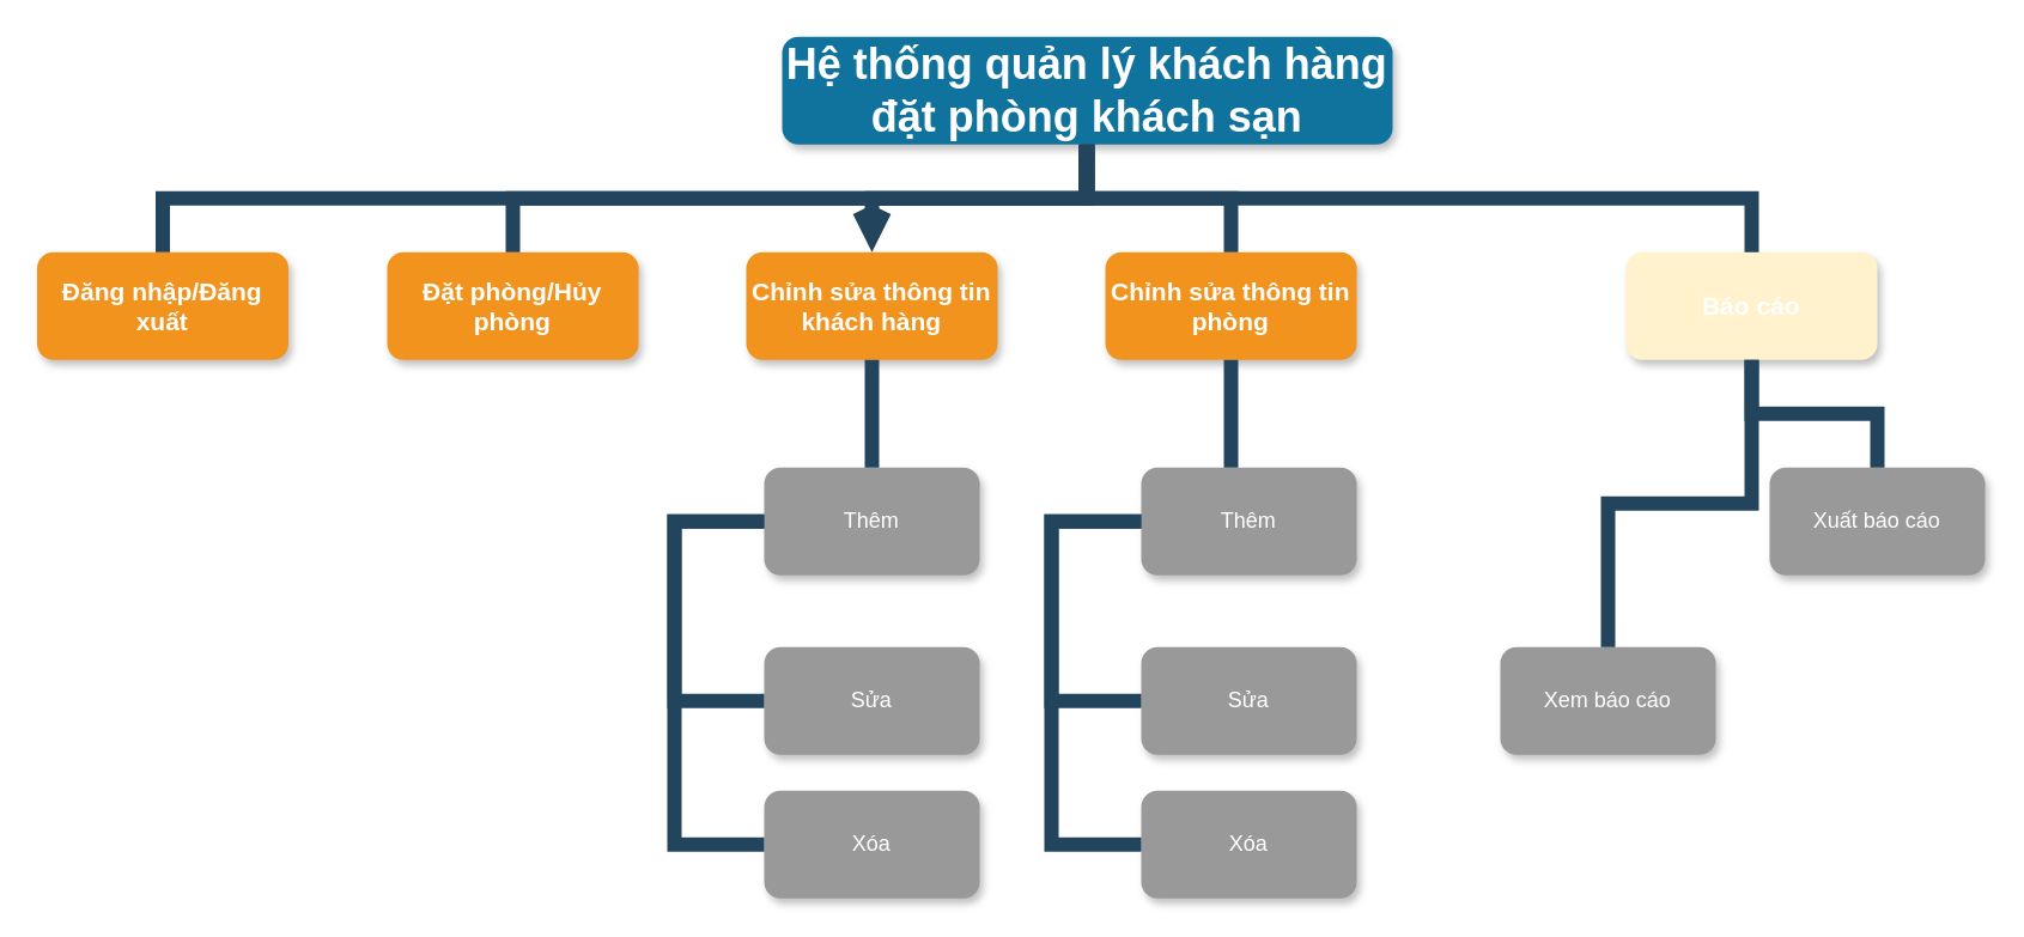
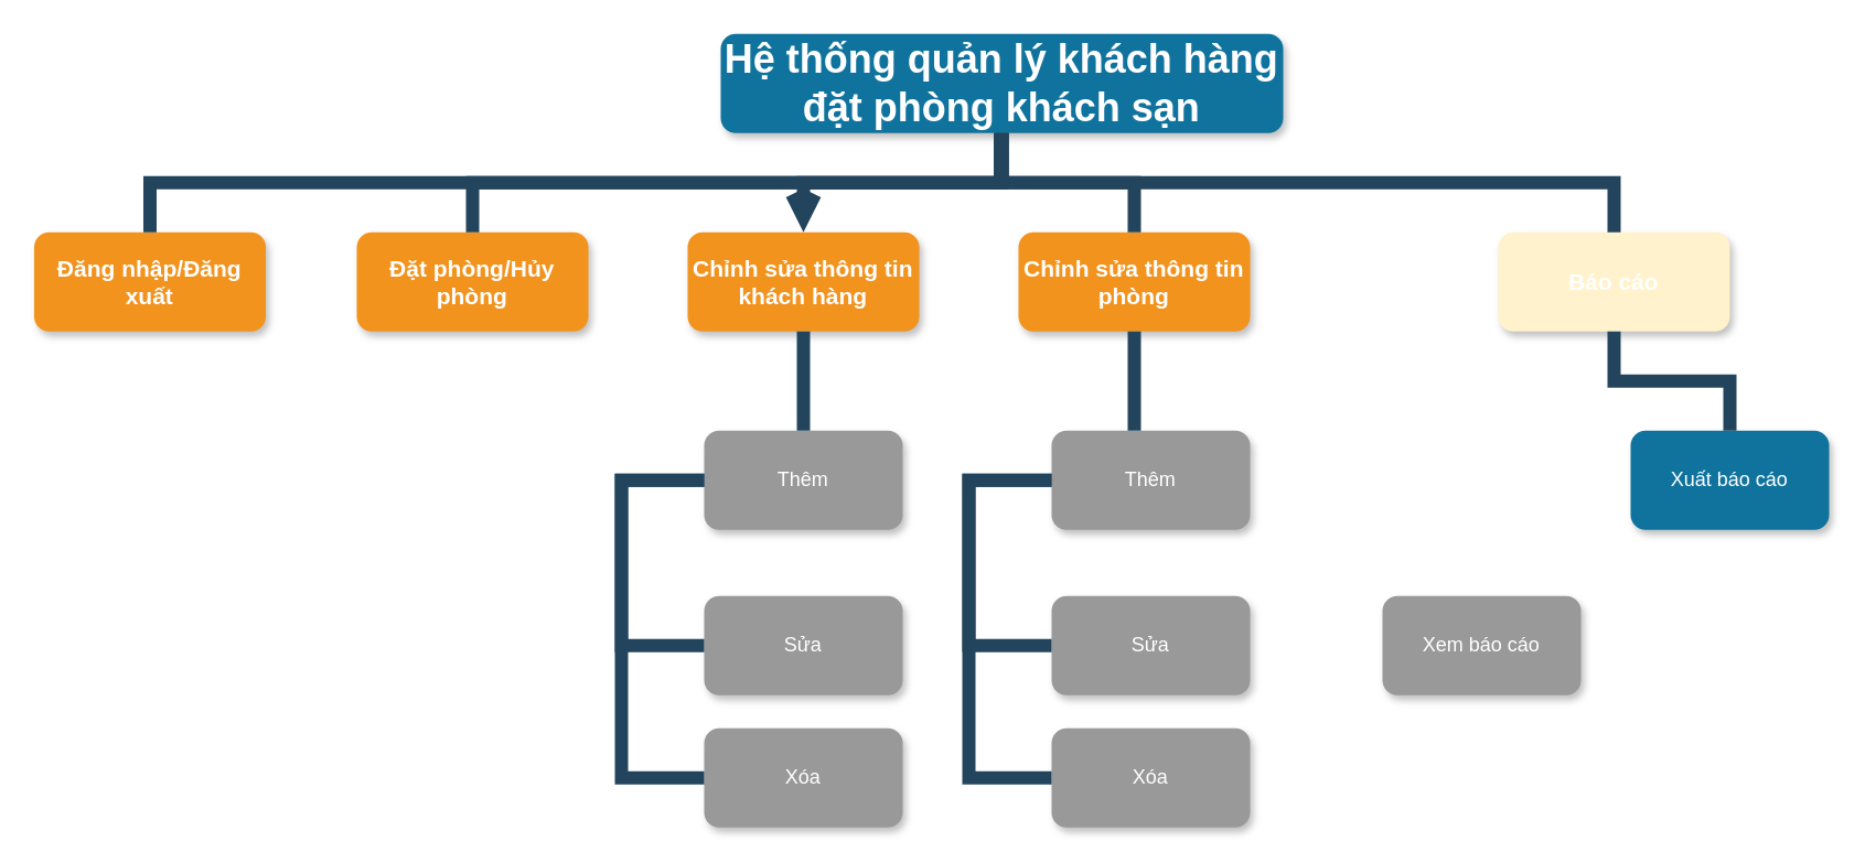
  <mxCell id="0" />
  <mxCell id="1" parent="0" />
  <mxCell id="2" value="Hệ thống quản lý khách hàng đặt phòng khách sạn" style="whiteSpace=wrap;rounded=1;shadow=1;fillColor=#10739E;strokeColor=none;fontColor=#FFFFFF;fontStyle=1;fontSize=24" parent="1" vertex="1"><mxGeometry x="435" y="20" width="340" height="60" as="geometry" /></mxCell>
  <mxCell id="3" value="Đăng nhập/Đăng xuất" style="whiteSpace=wrap;rounded=1;fillColor=#F2931E;strokeColor=none;shadow=1;fontColor=#FFFFFF;fontStyle=1;fontSize=14" parent="1" vertex="1"><mxGeometry x="20" y="140" width="140" height="60" as="geometry" /></mxCell>
  <mxCell id="4" value="Đặt phòng/Hủy phòng" style="whiteSpace=wrap;rounded=1;fillColor=#F2931E;strokeColor=none;shadow=1;fontColor=#FFFFFF;fontStyle=1;fontSize=14" parent="1" vertex="1"><mxGeometry x="215" y="140" width="140" height="60" as="geometry" /></mxCell>
  <mxCell id="5" value="Chỉnh sửa thông tin khách hàng" style="whiteSpace=wrap;rounded=1;fillColor=#F2931E;strokeColor=none;shadow=1;fontColor=#FFFFFF;fontStyle=1;fontSize=14" parent="1" vertex="1"><mxGeometry x="415" y="140" width="140" height="60" as="geometry" /></mxCell>
  <mxCell id="6" value="Chỉnh sửa thông tin phòng" style="whiteSpace=wrap;rounded=1;fillColor=#F2931E;strokeColor=none;shadow=1;fontColor=#FFFFFF;fontStyle=1;fontSize=14" parent="1" vertex="1"><mxGeometry x="615" y="140" width="140" height="60" as="geometry" /></mxCell>
  <mxCell id="7" value="Báo cáo" style="whiteSpace=wrap;rounded=1;fillColor=#fff2cc;strokeColor=none;shadow=1;fontColor=#FFFFFF;fontStyle=1;fontSize=14;" parent="1" vertex="1"><mxGeometry x="905" y="140" width="140" height="60" as="geometry" /></mxCell>
  <mxCell id="8" value="Thêm" style="whiteSpace=wrap;rounded=1;fillColor=#999999;strokeColor=none;shadow=1;fontColor=#FFFFFF;" parent="1" vertex="1"><mxGeometry x="425" y="260" width="120" height="60" as="geometry" /></mxCell>
  <mxCell id="9" value="Sửa" style="whiteSpace=wrap;rounded=1;fillColor=#999999;strokeColor=none;shadow=1;fontColor=#FFFFFF;fontStyle=0" parent="1" vertex="1"><mxGeometry x="425" y="360" width="120" height="60" as="geometry" /></mxCell>
  <mxCell id="10" value="Xóa" style="whiteSpace=wrap;rounded=1;fillColor=#999999;strokeColor=none;shadow=1;fontColor=#FFFFFF;fontStyle=0" parent="1" vertex="1"><mxGeometry x="425" y="440" width="120" height="60" as="geometry" /></mxCell>
  <mxCell id="11" value="" style="edgeStyle=elbowEdgeStyle;elbow=horizontal;rounded=0;fontColor=#000000;endArrow=none;endFill=0;strokeWidth=8;strokeColor=#23445D;" parent="1" source="8" target="9" edge="1"><mxGeometry width="100" height="100" relative="1" as="geometry"><mxPoint x="325" y="290" as="sourcePoint" /><mxPoint x="335" y="390" as="targetPoint" /><Array as="points"><mxPoint x="375" y="350" /></Array></mxGeometry></mxCell>
  <mxCell id="12" value="" style="edgeStyle=elbowEdgeStyle;elbow=horizontal;rounded=0;fontColor=#000000;endArrow=none;endFill=0;strokeWidth=8;strokeColor=#23445D;" parent="1" source="8" target="10" edge="1"><mxGeometry width="100" height="100" relative="1" as="geometry"><mxPoint x="335" y="290" as="sourcePoint" /><mxPoint x="335" y="470" as="targetPoint" /><Array as="points"><mxPoint x="375" y="390" /></Array></mxGeometry></mxCell>
  <mxCell id="13" value="Xem báo cáo" style="whiteSpace=wrap;rounded=1;fillColor=#999999;strokeColor=none;shadow=1;fontColor=#FFFFFF;" parent="1" vertex="1"><mxGeometry x="835" y="360" width="120" height="60" as="geometry" /></mxCell>
- <mxCell id="14" value="Xuất báo cáo" style="whiteSpace=wrap;rounded=1;fillColor=#999999;strokeColor=none;shadow=1;fontColor=#FFFFFF;" parent="1" vertex="1"><mxGeometry x="985" y="260" width="120" height="60" as="geometry" /></mxCell>
+ <mxCell id="14" value="Xuất báo cáo" style="whiteSpace=wrap;rounded=1;fillColor=#10739e;strokeColor=none;shadow=1;fontColor=#FFFFFF;" parent="1" vertex="1"><mxGeometry x="985" y="260" width="120" height="60" as="geometry" /></mxCell>
  <mxCell id="15" value="" style="edgeStyle=elbowEdgeStyle;elbow=vertical;rounded=0;fontColor=#000000;endArrow=none;endFill=0;strokeWidth=8;strokeColor=#23445D;" parent="1" source="5" target="8" edge="1"><mxGeometry width="100" height="100" relative="1" as="geometry"><mxPoint x="215" y="240" as="sourcePoint" /><mxPoint x="315" y="140" as="targetPoint" /></mxGeometry></mxCell>
- <mxCell id="16" value="" style="edgeStyle=elbowEdgeStyle;elbow=vertical;rounded=0;fontColor=#000000;endArrow=none;endFill=0;strokeWidth=8;strokeColor=#23445D;" parent="1" source="7" target="13" edge="1"><mxGeometry width="100" height="100" relative="1" as="geometry"><mxPoint x="985" y="260" as="sourcePoint" /><mxPoint x="1085" y="160" as="targetPoint" /></mxGeometry></mxCell>
  <mxCell id="17" value="" style="edgeStyle=elbowEdgeStyle;elbow=vertical;rounded=0;fontColor=#000000;endArrow=none;endFill=0;strokeWidth=8;strokeColor=#23445D;" parent="1" source="7" target="14" edge="1"><mxGeometry width="100" height="100" relative="1" as="geometry"><mxPoint x="1215" y="260" as="sourcePoint" /><mxPoint x="1315" y="160" as="targetPoint" /></mxGeometry></mxCell>
  <mxCell id="18" value="" style="edgeStyle=elbowEdgeStyle;elbow=vertical;rounded=0;fontColor=#000000;endArrow=none;endFill=0;strokeWidth=8;strokeColor=#23445D;entryX=0.5;entryY=0;entryDx=0;entryDy=0;" parent="1" target="3" edge="1"><mxGeometry width="100" height="100" relative="1" as="geometry"><mxPoint x="604" y="80" as="sourcePoint" /><mxPoint x="-136" y="130" as="targetPoint" /><Array as="points"><mxPoint x="235" y="110" /></Array></mxGeometry></mxCell>
  <mxCell id="19" value="" style="edgeStyle=elbowEdgeStyle;elbow=vertical;rounded=0;fontColor=#000000;endArrow=none;endFill=0;strokeWidth=8;strokeColor=#23445D;" parent="1" source="2" target="4" edge="1"><mxGeometry width="100" height="100" relative="1" as="geometry"><mxPoint x="735" y="80" as="sourcePoint" /><mxPoint x="165" y="140" as="targetPoint" /></mxGeometry></mxCell>
  <mxCell id="20" value="" style="edgeStyle=elbowEdgeStyle;elbow=vertical;rounded=0;fontColor=#000000;endArrow=open;endFill=0;strokeWidth=8;strokeColor=#23445D;" parent="1" source="2" target="5" edge="1"><mxGeometry width="100" height="100" relative="1" as="geometry"><mxPoint x="-5" y="130" as="sourcePoint" /><mxPoint x="95" y="30" as="targetPoint" /></mxGeometry></mxCell>
  <mxCell id="21" value="" style="edgeStyle=elbowEdgeStyle;elbow=vertical;rounded=0;fontColor=#000000;endArrow=none;endFill=0;strokeWidth=8;strokeColor=#23445D;" parent="1" source="2" target="6" edge="1"><mxGeometry width="100" height="100" relative="1" as="geometry"><mxPoint x="5" y="140" as="sourcePoint" /><mxPoint x="105" y="40" as="targetPoint" /></mxGeometry></mxCell>
  <mxCell id="22" value="" style="edgeStyle=elbowEdgeStyle;elbow=vertical;rounded=0;fontColor=#000000;endArrow=none;endFill=0;strokeWidth=8;strokeColor=#23445D;" parent="1" source="2" target="7" edge="1"><mxGeometry width="100" height="100" relative="1" as="geometry"><mxPoint x="15" y="150" as="sourcePoint" /><mxPoint x="115" y="50" as="targetPoint" /></mxGeometry></mxCell>
  <mxCell id="23" value="Thêm" style="whiteSpace=wrap;rounded=1;fillColor=#999999;strokeColor=none;shadow=1;fontColor=#FFFFFF;" parent="1" vertex="1"><mxGeometry x="635" y="260" width="120" height="60" as="geometry" /></mxCell>
  <mxCell id="24" value="Sửa" style="whiteSpace=wrap;rounded=1;fillColor=#999999;strokeColor=none;shadow=1;fontColor=#FFFFFF;fontStyle=0" parent="1" vertex="1"><mxGeometry x="635" y="360" width="120" height="60" as="geometry" /></mxCell>
  <mxCell id="25" value="Xóa" style="whiteSpace=wrap;rounded=1;fillColor=#999999;strokeColor=none;shadow=1;fontColor=#FFFFFF;fontStyle=0" parent="1" vertex="1"><mxGeometry x="635" y="440" width="120" height="60" as="geometry" /></mxCell>
  <mxCell id="26" value="" style="edgeStyle=elbowEdgeStyle;elbow=horizontal;rounded=0;fontColor=#000000;endArrow=none;endFill=0;strokeWidth=8;strokeColor=#23445D;" parent="1" source="23" target="24" edge="1"><mxGeometry width="100" height="100" relative="1" as="geometry"><mxPoint x="535" y="290" as="sourcePoint" /><mxPoint x="545" y="390" as="targetPoint" /><Array as="points"><mxPoint x="585" y="350" /></Array></mxGeometry></mxCell>
  <mxCell id="27" value="" style="edgeStyle=elbowEdgeStyle;elbow=horizontal;rounded=0;fontColor=#000000;endArrow=none;endFill=0;strokeWidth=8;strokeColor=#23445D;" parent="1" source="23" target="25" edge="1"><mxGeometry width="100" height="100" relative="1" as="geometry"><mxPoint x="545" y="290" as="sourcePoint" /><mxPoint x="545" y="470" as="targetPoint" /><Array as="points"><mxPoint x="585" y="390" /></Array></mxGeometry></mxCell>
  <mxCell id="28" value="" style="edgeStyle=elbowEdgeStyle;elbow=vertical;rounded=0;fontColor=#000000;endArrow=none;endFill=0;strokeWidth=8;strokeColor=#23445D;" parent="1" source="6" target="23" edge="1"><mxGeometry width="100" height="100" relative="1" as="geometry"><mxPoint x="694.55" y="200" as="sourcePoint" /><mxPoint x="694.55" y="260" as="targetPoint" /><Array as="points"><mxPoint x="685" y="240" /></Array></mxGeometry></mxCell>
